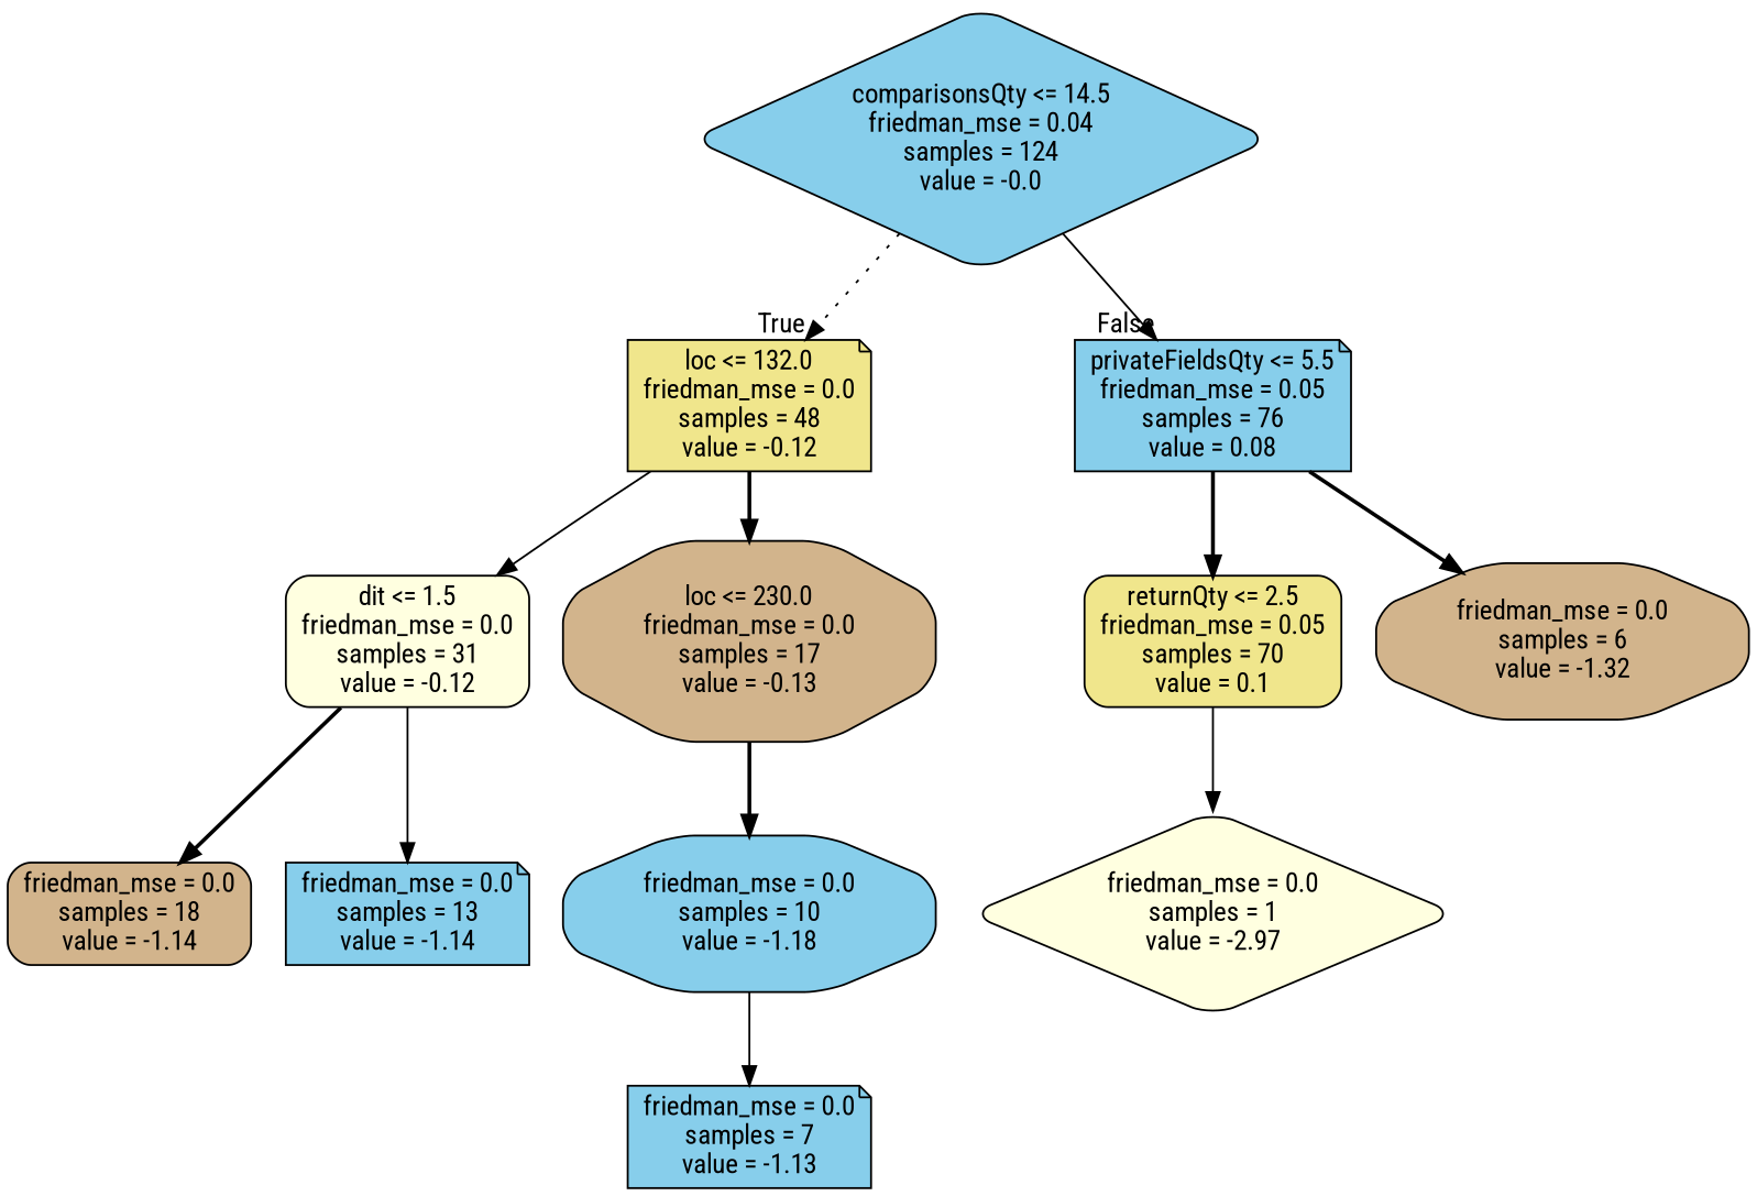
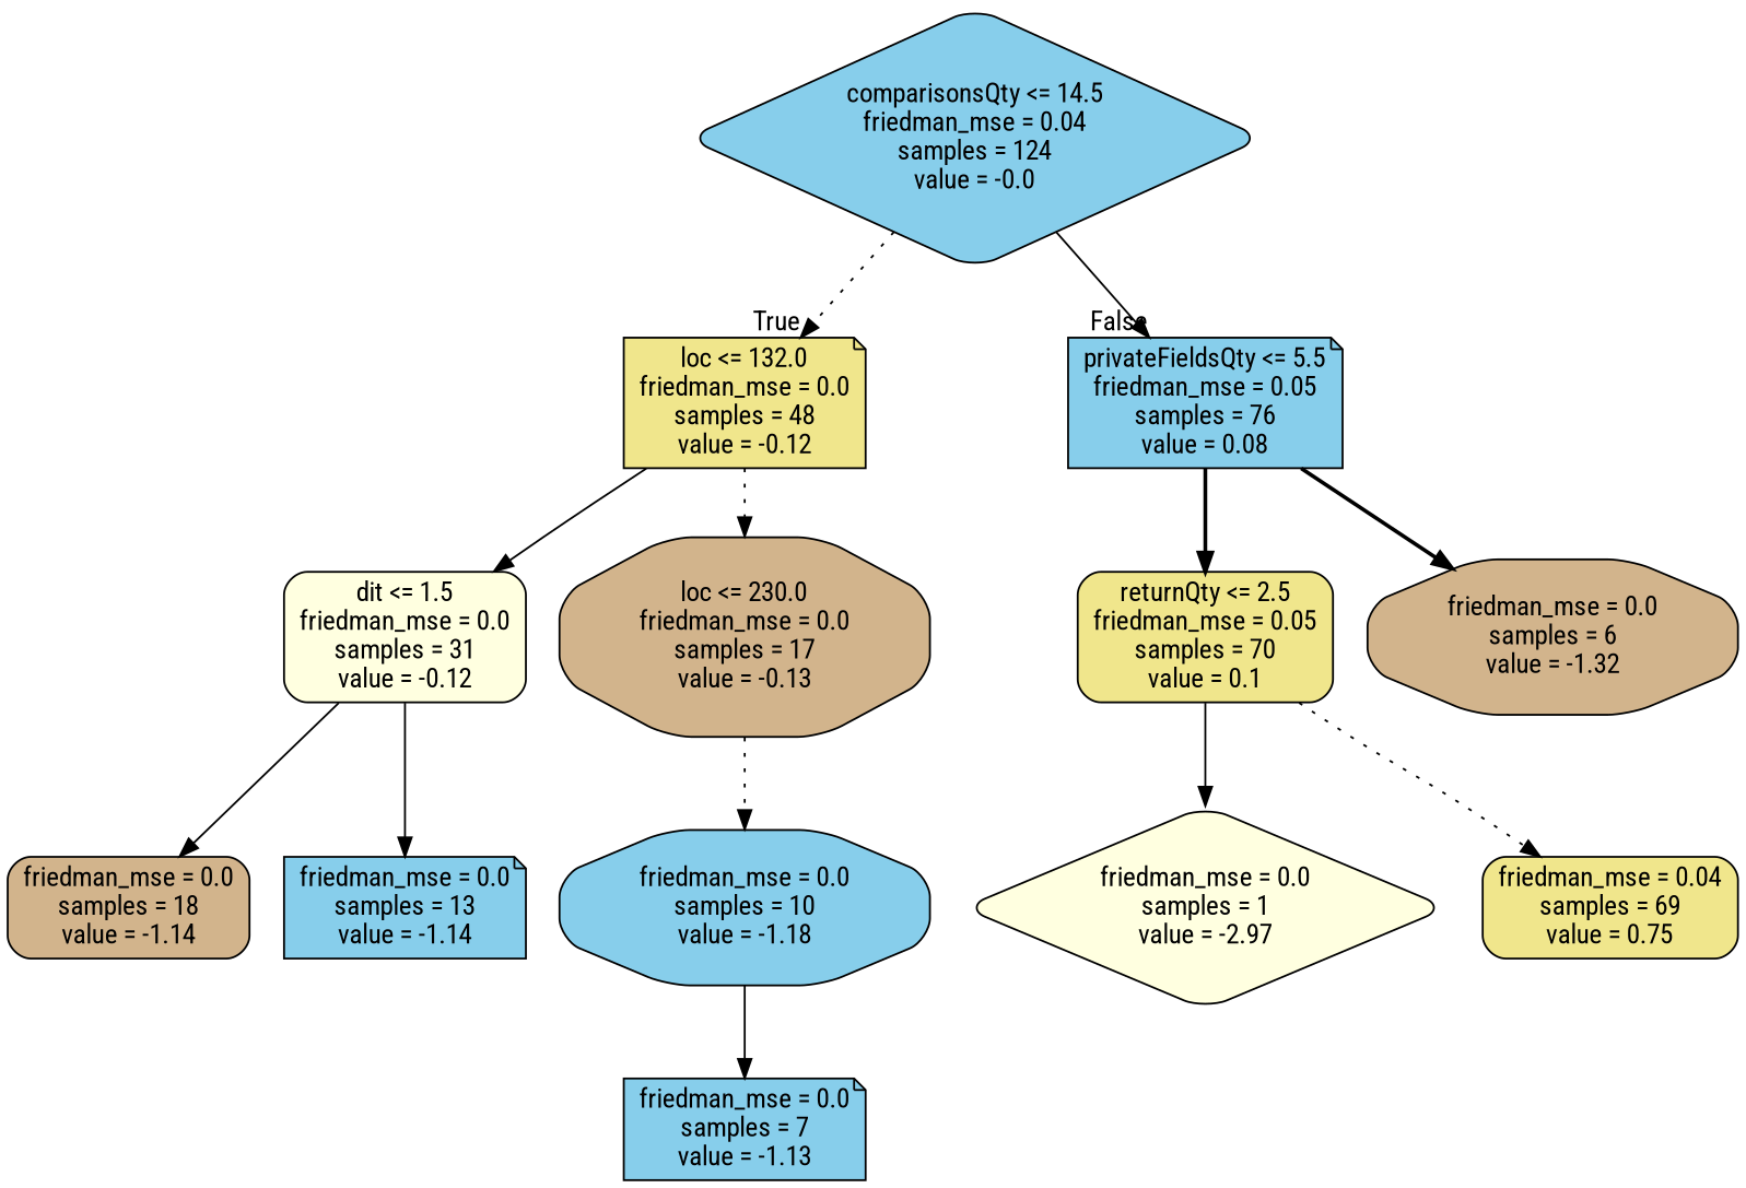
  digraph {
    fontname="Roboto Condensed"
    node [color=black fillcolor=skyblue fontname="Roboto Condensed" shape=note style="filled, rounded"]
    edge [fontname="Roboto Condensed" style=solid]
    n1 [label="comparisonsQty <= 14.5\nfriedman_mse = 0.04\nsamples = 124\nvalue = -0.0" shape=diamond]
    n2 [fillcolor=khaki label="loc <= 132.0\nfriedman_mse = 0.0\nsamples = 48\nvalue = -0.12"]
    n3 [label="privateFieldsQty <= 5.5\nfriedman_mse = 0.05\nsamples = 76\nvalue = 0.08"]
    n4 [fillcolor=lightyellow label="dit <= 1.5\nfriedman_mse = 0.0\nsamples = 31\nvalue = -0.12" shape=box]
    n5 [fillcolor=tan label="loc <= 230.0\nfriedman_mse = 0.0\nsamples = 17\nvalue = -0.13" shape=octagon]
    n6 [fillcolor=khaki label="returnQty <= 2.5\nfriedman_mse = 0.05\nsamples = 70\nvalue = 0.1" shape=box]
    n7 [fillcolor=tan label="friedman_mse = 0.0\nsamples = 6\nvalue = -1.32" shape=octagon]
    n8 [fillcolor=tan label="friedman_mse = 0.0\nsamples = 18\nvalue = -1.14" shape=box]
    n9 [label="friedman_mse = 0.0\nsamples = 13\nvalue = -1.14"]
    n10 [label="friedman_mse = 0.0\nsamples = 10\nvalue = -1.18" shape=octagon]
    n11 [label="friedman_mse = 0.0\nsamples = 7\nvalue = -1.13"]
    n12 [fillcolor=lightyellow label="friedman_mse = 0.0\nsamples = 1\nvalue = -2.97" shape=diamond]
+   n13 [fillcolor=khaki label="friedman_mse = 0.04\nsamples = 69\nvalue = 0.75" shape=box]
    n1 -> n2 [headlabel=True labelangle=45 labeldistance=2.5 style=dotted]
    n1 -> n3 [headlabel=False labelangle=-45 labeldistance=2.5]
    n2 -> n4
-   n2 -> n5 [style=bold]
+   n2 -> n5 [style=dotted]
    n3 -> n6 [style=bold]
    n3 -> n7 [style=bold]
-   n4 -> n8 [style=bold]
+   n4 -> n8
    n4 -> n9
-   n5 -> n10 [style=bold]
+   n5 -> n10 [style=dotted]
    n6 -> n12
+   n6 -> n13 [style=dotted]
    n10 -> n11
  }
